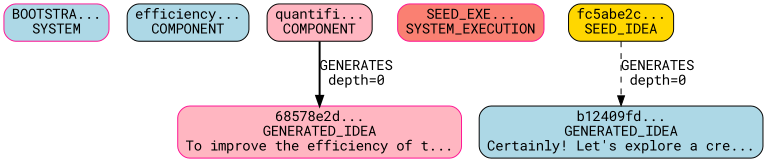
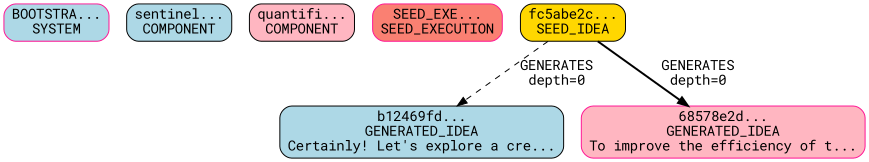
  digraph {
    fontname="Roboto Mono"
    rankdir=TB
    node [color=black fillcolor=lightblue fontname="Roboto Mono" shape=box style="rounded,filled"]
    edge [fontname="Roboto Mono"]
    n1 [color=deeppink label="BOOTSTRA...\nSYSTEM"]
-   n2 [label="efficiency...\nCOMPONENT"]
+   n2 [label="sentinel...\nCOMPONENT"]
    n3 [fillcolor=lightpink label="quantifi...\nCOMPONENT"]
-   n4 [color=deeppink fillcolor=salmon label="SEED_EXE...\nSYSTEM_EXECUTION"]
+   n4 [color=deeppink fillcolor=salmon label="SEED_EXE...\nSEED_EXECUTION"]
    n5 [fillcolor=gold label="fc5abe2c...\nSEED_IDEA"]
-   n6 [label="b12409fd...\nGENERATED_IDEA\nCertainly! Let's explore a cre..."]
+   n6 [label="b12469fd...\nGENERATED_IDEA\nCertainly! Let's explore a cre..."]
    n7 [color=deeppink fillcolor=lightpink label="68578e2d...\nGENERATED_IDEA\nTo improve the efficiency of t..."]
    n5 -> n6 [label="GENERATES\ndepth=0" style=dashed]
-   n3 -> n7 [label="GENERATES\ndepth=0" style=bold]
+   n5 -> n7 [label="GENERATES\ndepth=0" style=bold]
  }
